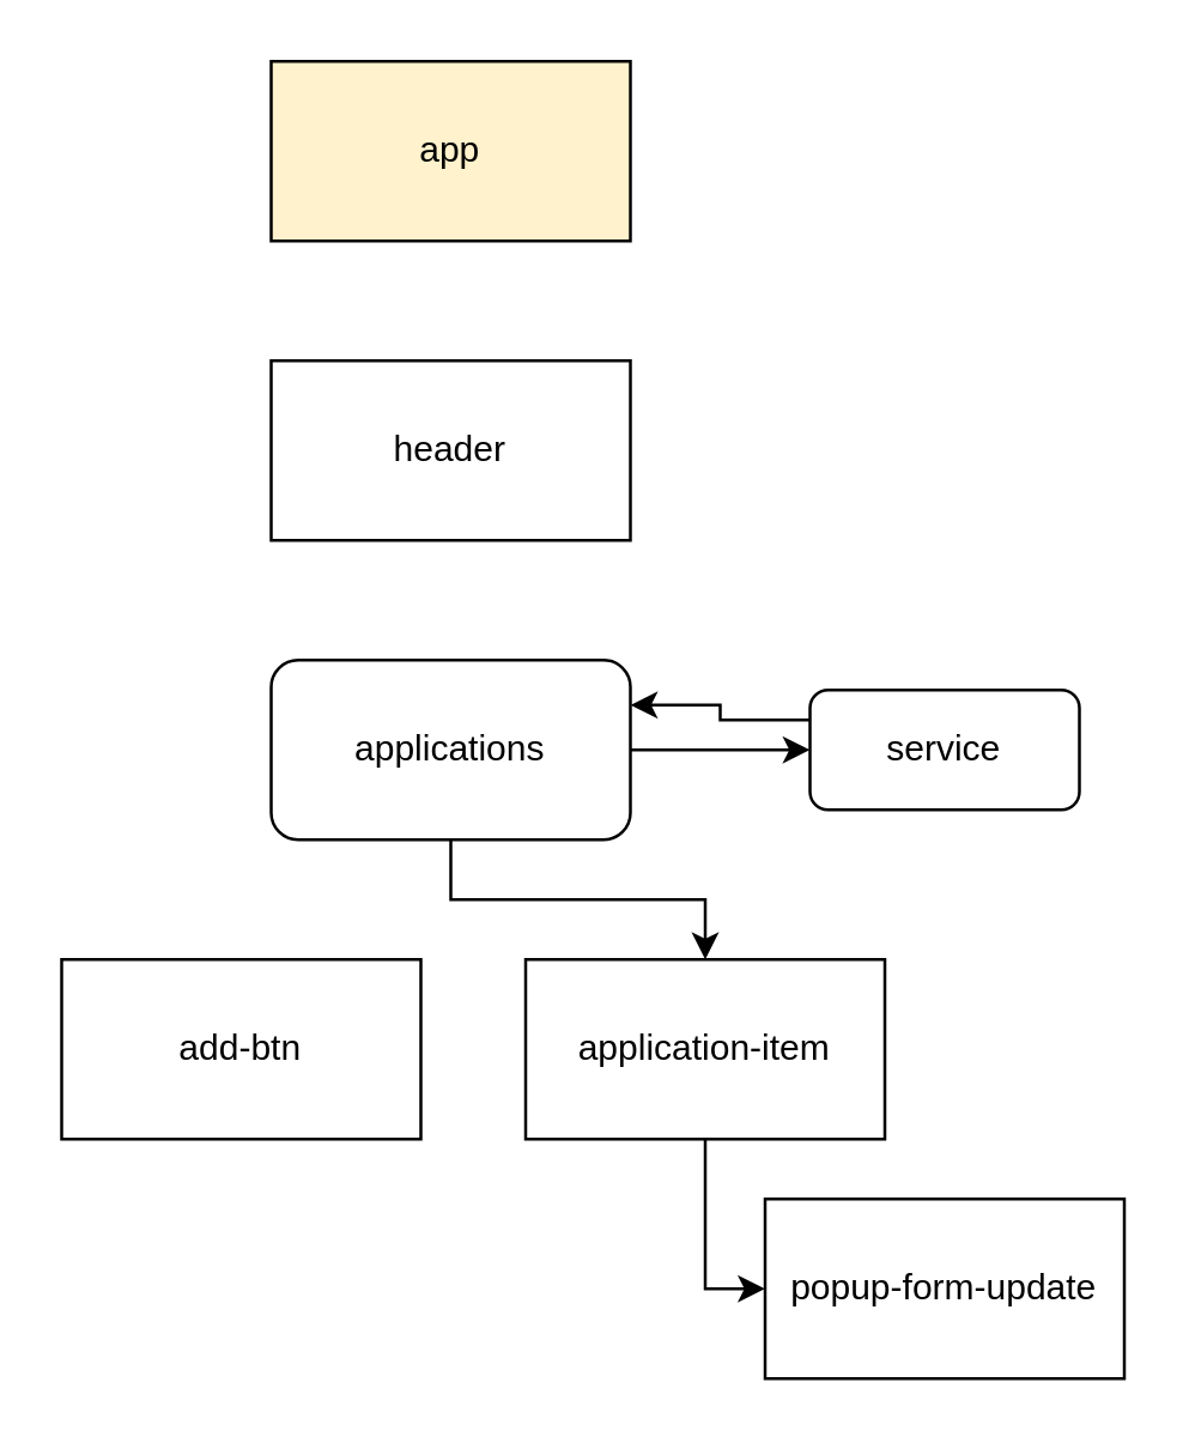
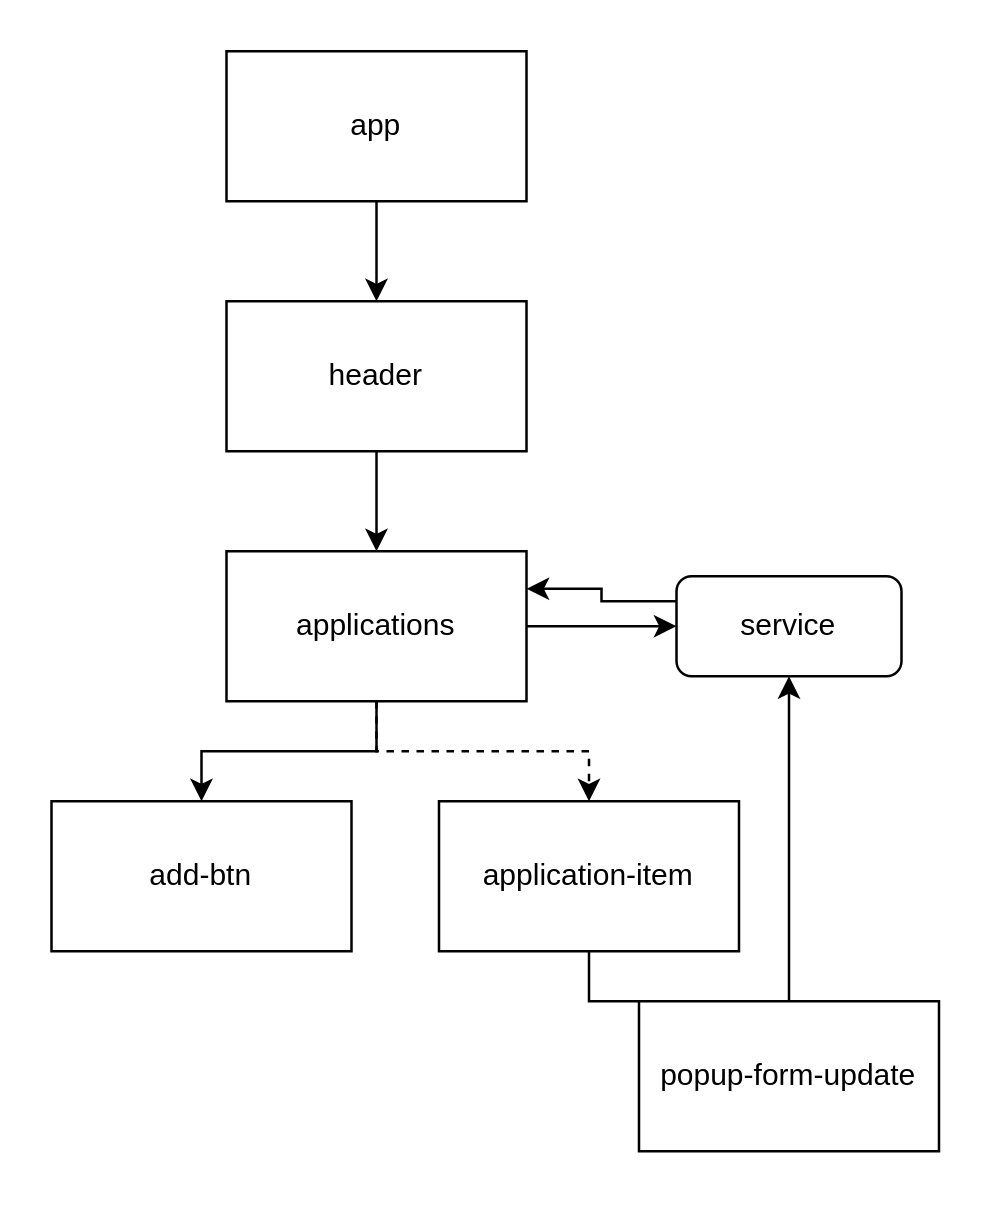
  <mxCell id="0" />
  <mxCell id="1" parent="0" />
- <mxCell id="3" value="app" style="rounded=0;whiteSpace=wrap;html=1;fillColor=#fff2cc;" parent="1" vertex="1"><mxGeometry x="90" y="20" width="120" height="60" as="geometry" /></mxCell>
+ <mxCell id="2" style="edgeStyle=orthogonalEdgeStyle;rounded=0;orthogonalLoop=1;jettySize=auto;html=1;exitX=0.5;exitY=1;exitDx=0;exitDy=0;entryX=0.5;entryY=0;entryDx=0;entryDy=0;" parent="1" source="3" target="5" edge="1"><mxGeometry relative="1" as="geometry" /></mxCell>
+ <mxCell id="3" value="app" style="rounded=0;whiteSpace=wrap;html=1;" parent="1" vertex="1"><mxGeometry x="90" y="20" width="120" height="60" as="geometry" /></mxCell>
+ <mxCell id="4" style="edgeStyle=orthogonalEdgeStyle;rounded=0;orthogonalLoop=1;jettySize=auto;html=1;exitX=0.5;exitY=1;exitDx=0;exitDy=0;entryX=0.5;entryY=0;entryDx=0;entryDy=0;" parent="1" source="5" target="9" edge="1"><mxGeometry relative="1" as="geometry" /></mxCell>
  <mxCell id="5" value="header" style="rounded=0;whiteSpace=wrap;html=1;" parent="1" vertex="1"><mxGeometry x="90" y="120" width="120" height="60" as="geometry" /></mxCell>
- <mxCell id="7" style="edgeStyle=orthogonalEdgeStyle;rounded=0;orthogonalLoop=1;jettySize=auto;html=1;exitX=0.5;exitY=1;exitDx=0;exitDy=0;entryX=0.5;entryY=0;entryDx=0;entryDy=0;" parent="1" source="9" target="12" edge="1"><mxGeometry relative="1" as="geometry" /></mxCell>
+ <mxCell id="6" style="edgeStyle=orthogonalEdgeStyle;rounded=0;orthogonalLoop=1;jettySize=auto;html=1;exitX=0.5;exitY=1;exitDx=0;exitDy=0;entryX=0.5;entryY=0;entryDx=0;entryDy=0;" parent="1" source="9" target="10" edge="1"><mxGeometry relative="1" as="geometry" /></mxCell>
+ <mxCell id="7" style="edgeStyle=orthogonalEdgeStyle;rounded=0;orthogonalLoop=1;jettySize=auto;html=1;exitX=0.5;exitY=1;exitDx=0;exitDy=0;entryX=0.5;entryY=0;entryDx=0;entryDy=0;dashed=1;" parent="1" source="9" target="12" edge="1"><mxGeometry relative="1" as="geometry" /></mxCell>
  <mxCell id="8" style="edgeStyle=orthogonalEdgeStyle;rounded=0;orthogonalLoop=1;jettySize=auto;html=1;exitX=1;exitY=0.5;exitDx=0;exitDy=0;entryX=0;entryY=0.5;entryDx=0;entryDy=0;" parent="1" source="9" target="14" edge="1"><mxGeometry relative="1" as="geometry" /></mxCell>
- <mxCell id="9" value="applications" style="whiteSpace=wrap;html=1;rounded=1;" parent="1" vertex="1"><mxGeometry x="90" y="220" width="120" height="60" as="geometry" /></mxCell>
+ <mxCell id="9" value="applications" style="rounded=0;whiteSpace=wrap;html=1;" parent="1" vertex="1"><mxGeometry x="90" y="220" width="120" height="60" as="geometry" /></mxCell>
  <mxCell id="10" value="add-btn" style="rounded=0;whiteSpace=wrap;html=1;" parent="1" vertex="1"><mxGeometry x="20" y="320" width="120" height="60" as="geometry" /></mxCell>
- <mxCell id="11" style="edgeStyle=orthogonalEdgeStyle;rounded=0;orthogonalLoop=1;jettySize=auto;html=1;exitX=0.5;exitY=1;exitDx=0;exitDy=0;entryX=0;entryY=0.5;entryDx=0;entryDy=0;" edge="1" parent="1" source="12" target="15"><mxGeometry relative="1" as="geometry" /></mxCell>
+ <mxCell id="11" style="edgeStyle=orthogonalEdgeStyle;rounded=0;orthogonalLoop=1;jettySize=auto;html=1;exitX=0.5;exitY=1;exitDx=0;exitDy=0;" edge="1" parent="1" source="12" target="14"><mxGeometry relative="1" as="geometry" /></mxCell>
  <mxCell id="12" value="application-item" style="rounded=0;whiteSpace=wrap;html=1;" parent="1" vertex="1"><mxGeometry x="175" y="320" width="120" height="60" as="geometry" /></mxCell>
  <mxCell id="13" style="edgeStyle=orthogonalEdgeStyle;rounded=0;orthogonalLoop=1;jettySize=auto;html=1;exitX=0;exitY=0.25;exitDx=0;exitDy=0;entryX=1;entryY=0.25;entryDx=0;entryDy=0;" parent="1" source="14" target="9" edge="1"><mxGeometry relative="1" as="geometry" /></mxCell>
  <mxCell id="14" value="service" style="rounded=1;whiteSpace=wrap;html=1;" parent="1" vertex="1"><mxGeometry x="270" y="230" width="90" height="40" as="geometry" /></mxCell>
  <mxCell id="15" value="popup-form-update" style="rounded=0;whiteSpace=wrap;html=1;" vertex="1" parent="1"><mxGeometry x="255" y="400" width="120" height="60" as="geometry" /></mxCell>
